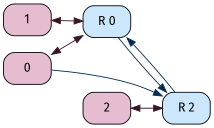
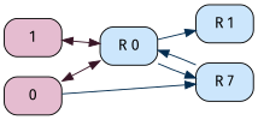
  graph {
    fontname="Fira Sans"
    rankdir=LR
    node [color="#000000" fillcolor="#cce6fc" fontcolor="#000000" fontname="Fira Sans" fontsize=14 shape=Mrecord style="rounded, filled"]
    edge [color="#042d50" dir=forward fontname="Fira Sans" weight=0.5]
    n1 [label="R 0"]
-   n3 [label="R 2"]
+   n2 [label="R 1"]
+   n3 [label="R 7"]
    n4 [fillcolor="#e5bcd0" label=0]
    n5 [fillcolor="#e5bcd0" label=1]
-   n6 [fillcolor="#e5bcd0" label=2]
+   n1 -- n2
    n1 -- n3
    n3 -- n1
    n4 -- n1 [color="#381526" dir=both weight=1.0]
    n4 -- n3
    n5 -- n1 [color="#381526" dir=both weight=1.0]
-   n6 -- n3 [color="#381526" dir=both weight=1.0]
  }
